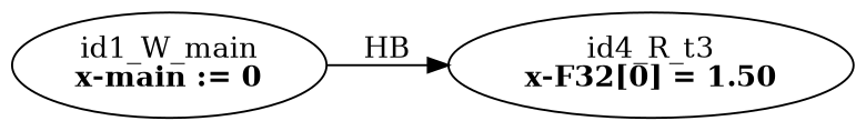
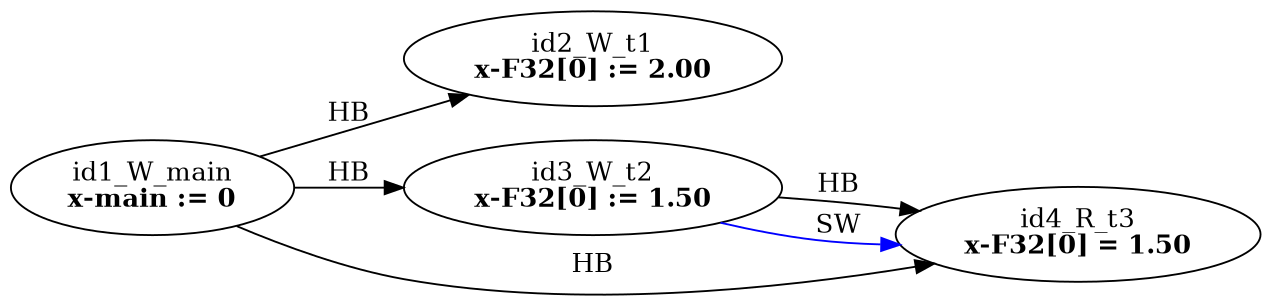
  digraph {
    rankdir=LR
    splines=true
    edge [color=black]
    n1 [label=<id1_W_main<br/><B>x-main := 0</B>>]
+   n2 [label=<id2_W_t1<br/><B>x-F32[0] := 2.00</B>>]
+   n3 [label=<id3_W_t2<br/><B>x-F32[0] := 1.50</B>>]
    n4 [label=<id4_R_t3<br/><B>x-F32[0] = 1.50</B>>]
+   n1 -> n2 [label=HB]
+   n1 -> n3 [label=HB]
    n1 -> n4 [label=HB]
+   n3 -> n4 [label=HB]
+   n3 -> n4 [color=blue label=SW]
  }
